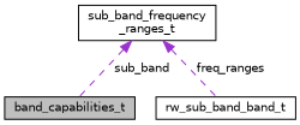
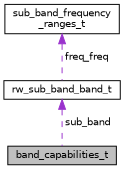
  digraph {
    node [color=black fontname=Helvetica fontsize=10 shape=record]
    edge [color=darkorchid3 dir=back fontname=Helvetica fontsize=10 labelfontname=Helvetica labelfontsize=10 style=dashed]
    n1 [fillcolor=grey75 fontcolor=black height=0.2 label=band_capabilities_t style=filled width=0.4]
    n2 [height=0.2 label=rw_sub_band_band_t width=0.4]
    n3 [height=0.2 label="sub_band_frequency\l_ranges_t" width=0.4]
-   n3 -> n1 [label=" sub_band"]
-   n3 -> n2 [label=" freq_ranges"]
+   n2 -> n1 [label=" sub_band"]
+   n3 -> n2 [label=" freq_freq"]
  }
